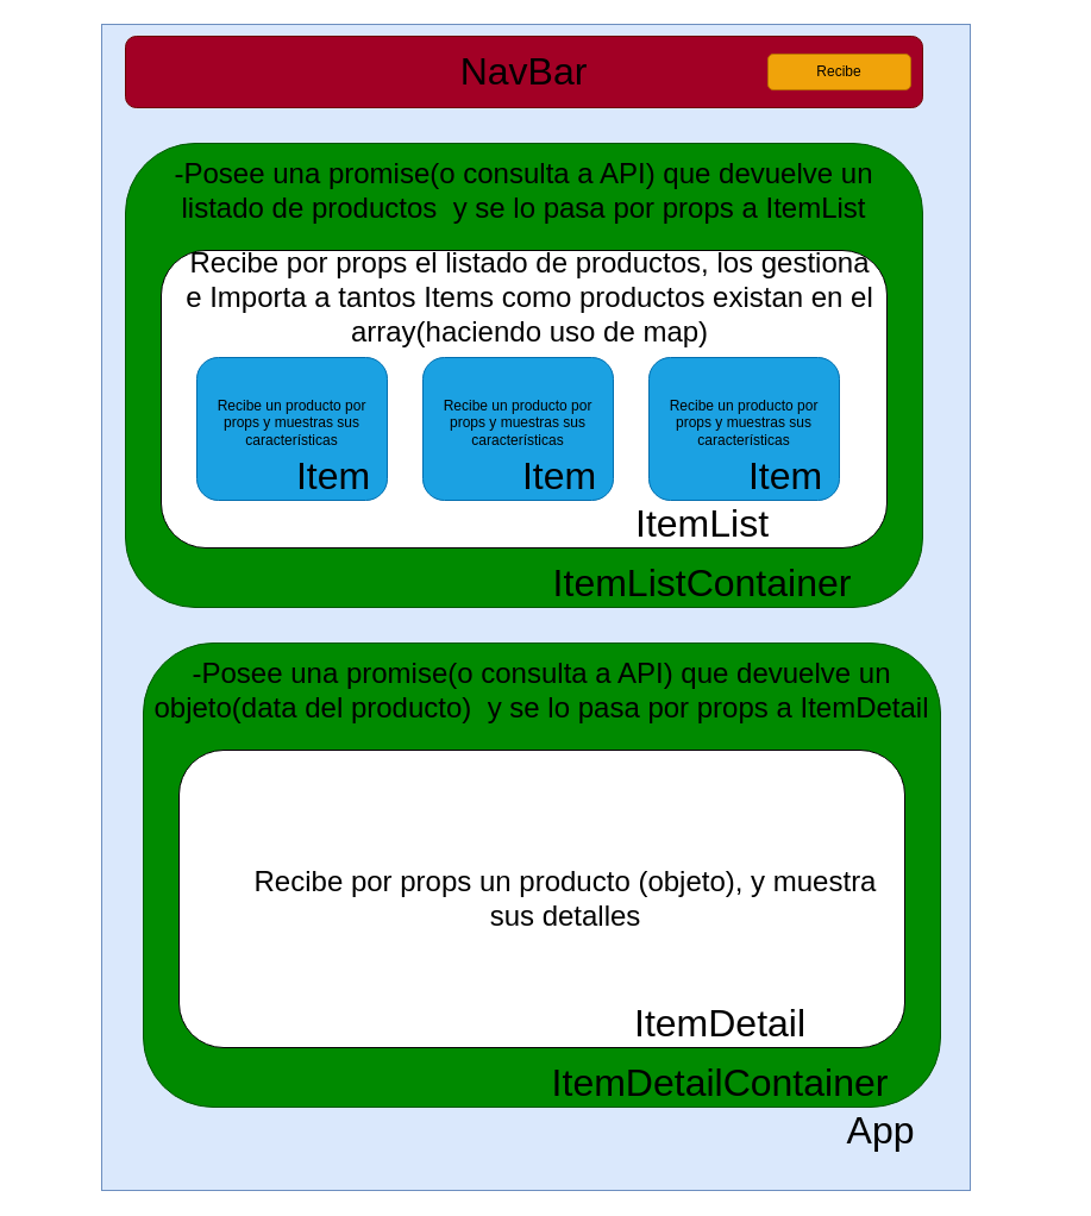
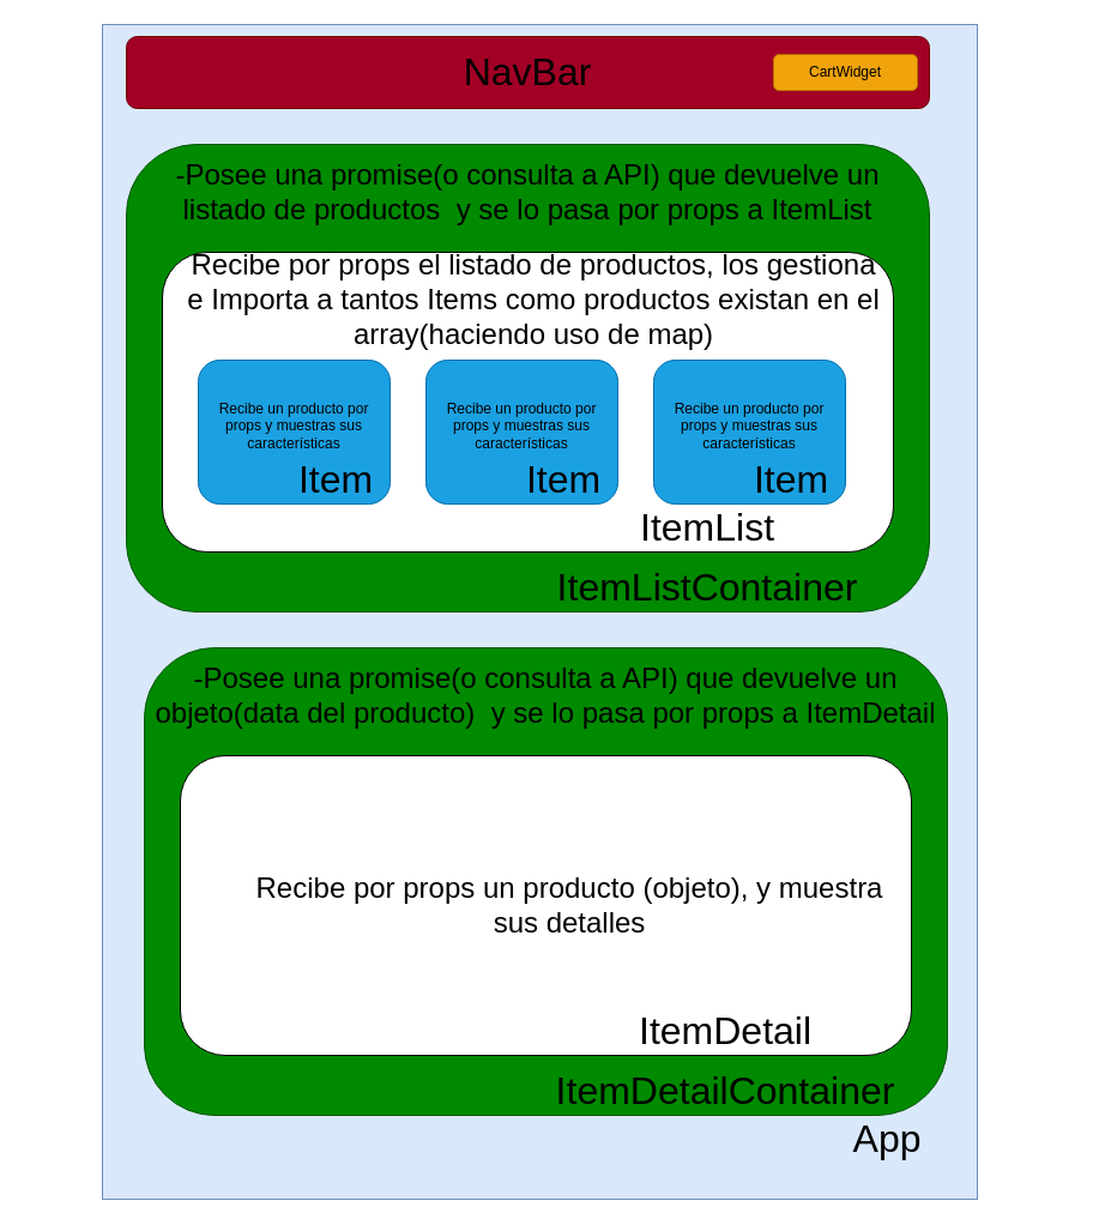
  <mxCell id="0" />
  <mxCell id="1" parent="0" />
  <mxCell id="2" value="" style="rounded=0;whiteSpace=wrap;html=1;fillColor=#dae8fc;strokeColor=#6c8ebf;fontFamily=Helvetica;" parent="1" vertex="1"><mxGeometry x="85" y="20" width="730" height="980" as="geometry" /></mxCell>
  <mxCell id="3" value="&lt;font style=&quot;font-size: 32px&quot;&gt;App&lt;/font&gt;" style="text;html=1;strokeColor=none;fillColor=none;align=center;verticalAlign=middle;whiteSpace=wrap;rounded=0;fontFamily=Helvetica;rotation=0;" parent="1" vertex="1"><mxGeometry x="695" y="930" width="90" height="40" as="geometry" /></mxCell>
  <mxCell id="4" value="" style="rounded=1;whiteSpace=wrap;html=1;fontFamily=Helvetica;fillColor=#a20025;strokeColor=#6F0000;fontColor=#ffffff;" parent="1" vertex="1"><mxGeometry x="105" y="30" width="670" height="60" as="geometry" /></mxCell>
  <mxCell id="5" value="&lt;span style=&quot;font-size: 32px&quot;&gt;NavBar&lt;/span&gt;" style="text;html=1;strokeColor=none;fillColor=none;align=center;verticalAlign=middle;whiteSpace=wrap;rounded=0;fontFamily=Helvetica;rotation=0;" parent="1" vertex="1"><mxGeometry x="405" y="50" width="70" height="20" as="geometry" /></mxCell>
- <mxCell id="6" value="Recibe" style="rounded=1;whiteSpace=wrap;html=1;fontFamily=Helvetica;fillColor=#f0a30a;strokeColor=#BD7000;fontColor=#000000;" parent="1" vertex="1"><mxGeometry x="645" y="45" width="120" height="30" as="geometry" /></mxCell>
+ <mxCell id="6" value="CartWidget" style="rounded=1;whiteSpace=wrap;html=1;fontFamily=Helvetica;fillColor=#f0a30a;strokeColor=#BD7000;fontColor=#000000;" parent="1" vertex="1"><mxGeometry x="645" y="45" width="120" height="30" as="geometry" /></mxCell>
  <mxCell id="7" value="" style="rounded=1;whiteSpace=wrap;html=1;fontFamily=Helvetica;fillColor=#008a00;strokeColor=#005700;fontColor=#ffffff;" parent="1" vertex="1"><mxGeometry x="105" y="120" width="670" height="390" as="geometry" /></mxCell>
  <mxCell id="8" value="&lt;span style=&quot;font-size: 32px&quot;&gt;ItemListContainer&lt;br&gt;&lt;/span&gt;" style="text;html=1;strokeColor=none;fillColor=none;align=center;verticalAlign=middle;whiteSpace=wrap;rounded=0;fontFamily=Helvetica;rotation=0;" parent="1" vertex="1"><mxGeometry x="555" y="480" width="70" height="20" as="geometry" /></mxCell>
  <mxCell id="9" value="&lt;font style=&quot;font-size: 24px&quot;&gt;-Posee una promise(o consulta a API) que devuelve un&lt;br&gt;listado de productos&amp;nbsp; y se lo pasa por props a ItemList&lt;br&gt;&lt;/font&gt;" style="text;html=1;strokeColor=none;fillColor=none;align=center;verticalAlign=middle;whiteSpace=wrap;rounded=0;fontFamily=Helvetica;rotation=0;" parent="1" vertex="1"><mxGeometry x="20" y="150" width="840" height="20" as="geometry" /></mxCell>
  <mxCell id="10" value="" style="rounded=1;whiteSpace=wrap;html=1;fontFamily=Helvetica;" parent="1" vertex="1"><mxGeometry x="135" y="210" width="610" height="250" as="geometry" /></mxCell>
  <mxCell id="11" value="&lt;span style=&quot;font-size: 32px&quot;&gt;ItemList&lt;br&gt;&lt;/span&gt;" style="text;html=1;strokeColor=none;fillColor=none;align=center;verticalAlign=middle;whiteSpace=wrap;rounded=0;fontFamily=Helvetica;rotation=0;" parent="1" vertex="1"><mxGeometry x="555" y="430" width="70" height="20" as="geometry" /></mxCell>
  <mxCell id="12" value="&lt;font style=&quot;font-size: 24px&quot;&gt;Recibe por props el listado de productos, los gestiona&lt;br&gt;e Importa a tantos Items como productos existan en el &lt;br&gt;array(haciendo uso de map)&lt;br&gt;&lt;/font&gt;" style="text;html=1;strokeColor=none;fillColor=none;align=center;verticalAlign=middle;whiteSpace=wrap;rounded=0;fontFamily=Helvetica;rotation=0;" parent="1" vertex="1"><mxGeometry x="25" y="240" width="840" height="20" as="geometry" /></mxCell>
  <mxCell id="13" value="" style="group" parent="1" vertex="1" connectable="0"><mxGeometry x="355" y="300" width="160" height="120" as="geometry" /></mxCell>
  <mxCell id="14" value="" style="rounded=1;whiteSpace=wrap;html=1;fontFamily=Helvetica;fillColor=#1ba1e2;strokeColor=#006EAF;fontColor=#ffffff;" parent="13" vertex="1"><mxGeometry width="160" height="120" as="geometry" /></mxCell>
  <mxCell id="15" value="&lt;span style=&quot;font-size: 32px&quot;&gt;Item&lt;br&gt;&lt;/span&gt;" style="text;html=1;strokeColor=none;fillColor=none;align=center;verticalAlign=middle;whiteSpace=wrap;rounded=0;fontFamily=Helvetica;rotation=0;" parent="13" vertex="1"><mxGeometry x="80" y="90" width="70" height="20" as="geometry" /></mxCell>
  <mxCell id="16" value="Recibe un producto por props y muestras sus características" style="text;html=1;strokeColor=none;fillColor=none;align=center;verticalAlign=middle;whiteSpace=wrap;rounded=0;fontFamily=Helvetica;" parent="13" vertex="1"><mxGeometry y="20" width="160" height="70" as="geometry" /></mxCell>
  <mxCell id="17" value="" style="group" parent="1" vertex="1" connectable="0"><mxGeometry x="165" y="300" width="160" height="120" as="geometry" /></mxCell>
  <mxCell id="18" value="" style="rounded=1;whiteSpace=wrap;html=1;fontFamily=Helvetica;fillColor=#1ba1e2;strokeColor=#006EAF;fontColor=#ffffff;" parent="17" vertex="1"><mxGeometry width="160" height="120" as="geometry" /></mxCell>
  <mxCell id="19" value="&lt;span style=&quot;font-size: 32px&quot;&gt;Item&lt;br&gt;&lt;/span&gt;" style="text;html=1;strokeColor=none;fillColor=none;align=center;verticalAlign=middle;whiteSpace=wrap;rounded=0;fontFamily=Helvetica;rotation=0;" parent="17" vertex="1"><mxGeometry x="80" y="90" width="70" height="20" as="geometry" /></mxCell>
  <mxCell id="20" value="Recibe un producto por props y muestras sus características" style="text;html=1;strokeColor=none;fillColor=none;align=center;verticalAlign=middle;whiteSpace=wrap;rounded=0;fontFamily=Helvetica;" parent="17" vertex="1"><mxGeometry y="20" width="160" height="70" as="geometry" /></mxCell>
  <mxCell id="21" value="" style="group" parent="1" vertex="1" connectable="0"><mxGeometry x="545" y="300" width="160" height="120" as="geometry" /></mxCell>
  <mxCell id="22" value="" style="rounded=1;whiteSpace=wrap;html=1;fontFamily=Helvetica;fillColor=#1ba1e2;strokeColor=#006EAF;fontColor=#ffffff;" parent="21" vertex="1"><mxGeometry width="160" height="120" as="geometry" /></mxCell>
  <mxCell id="23" value="&lt;span style=&quot;font-size: 32px&quot;&gt;Item&lt;br&gt;&lt;/span&gt;" style="text;html=1;strokeColor=none;fillColor=none;align=center;verticalAlign=middle;whiteSpace=wrap;rounded=0;fontFamily=Helvetica;rotation=0;" parent="21" vertex="1"><mxGeometry x="80" y="90" width="70" height="20" as="geometry" /></mxCell>
  <mxCell id="24" value="Recibe un producto por props y muestras sus características" style="text;html=1;strokeColor=none;fillColor=none;align=center;verticalAlign=middle;whiteSpace=wrap;rounded=0;fontFamily=Helvetica;" parent="21" vertex="1"><mxGeometry y="20" width="160" height="70" as="geometry" /></mxCell>
  <mxCell id="25" value="" style="rounded=1;whiteSpace=wrap;html=1;fontFamily=Helvetica;fillColor=#008a00;strokeColor=#005700;fontColor=#ffffff;" parent="1" vertex="1"><mxGeometry x="120" y="540" width="670" height="390" as="geometry" /></mxCell>
  <mxCell id="26" value="&lt;span style=&quot;font-size: 32px&quot;&gt;ItemDetailContainer&lt;br&gt;&lt;/span&gt;" style="text;html=1;strokeColor=none;fillColor=none;align=center;verticalAlign=middle;whiteSpace=wrap;rounded=0;fontFamily=Helvetica;rotation=0;" parent="1" vertex="1"><mxGeometry x="570" y="900" width="70" height="20" as="geometry" /></mxCell>
  <mxCell id="27" value="&lt;font style=&quot;font-size: 24px&quot;&gt;-Posee una promise(o consulta a API) que devuelve un&lt;br&gt;objeto(data del producto)&amp;nbsp; y se lo pasa por props a ItemDetail&lt;br&gt;&lt;/font&gt;" style="text;html=1;strokeColor=none;fillColor=none;align=center;verticalAlign=middle;whiteSpace=wrap;rounded=0;fontFamily=Helvetica;rotation=0;" parent="1" vertex="1"><mxGeometry x="35" y="570" width="840" height="20" as="geometry" /></mxCell>
  <mxCell id="28" value="" style="rounded=1;whiteSpace=wrap;html=1;fontFamily=Helvetica;" parent="1" vertex="1"><mxGeometry x="150" y="630" width="610" height="250" as="geometry" /></mxCell>
  <mxCell id="29" value="&lt;span style=&quot;font-size: 32px&quot;&gt;ItemDetail&lt;br&gt;&lt;/span&gt;" style="text;html=1;strokeColor=none;fillColor=none;align=center;verticalAlign=middle;whiteSpace=wrap;rounded=0;fontFamily=Helvetica;rotation=0;" parent="1" vertex="1"><mxGeometry x="570" y="850" width="70" height="20" as="geometry" /></mxCell>
  <mxCell id="30" value="&lt;font style=&quot;font-size: 24px&quot;&gt;Recibe por props un producto (objeto), y muestra &lt;br&gt;sus detalles&lt;br&gt;&lt;/font&gt;" style="text;html=1;strokeColor=none;fillColor=none;align=center;verticalAlign=middle;whiteSpace=wrap;rounded=0;fontFamily=Helvetica;rotation=0;" parent="1" vertex="1"><mxGeometry x="55" y="745" width="840" height="20" as="geometry" /></mxCell>
  <mxCell id="31" style="edgeStyle=orthogonalEdgeStyle;rounded=0;orthogonalLoop=1;jettySize=auto;html=1;exitX=0.5;exitY=1;exitDx=0;exitDy=0;" parent="1" source="2" target="2" edge="1"><mxGeometry relative="1" as="geometry" /></mxCell>
